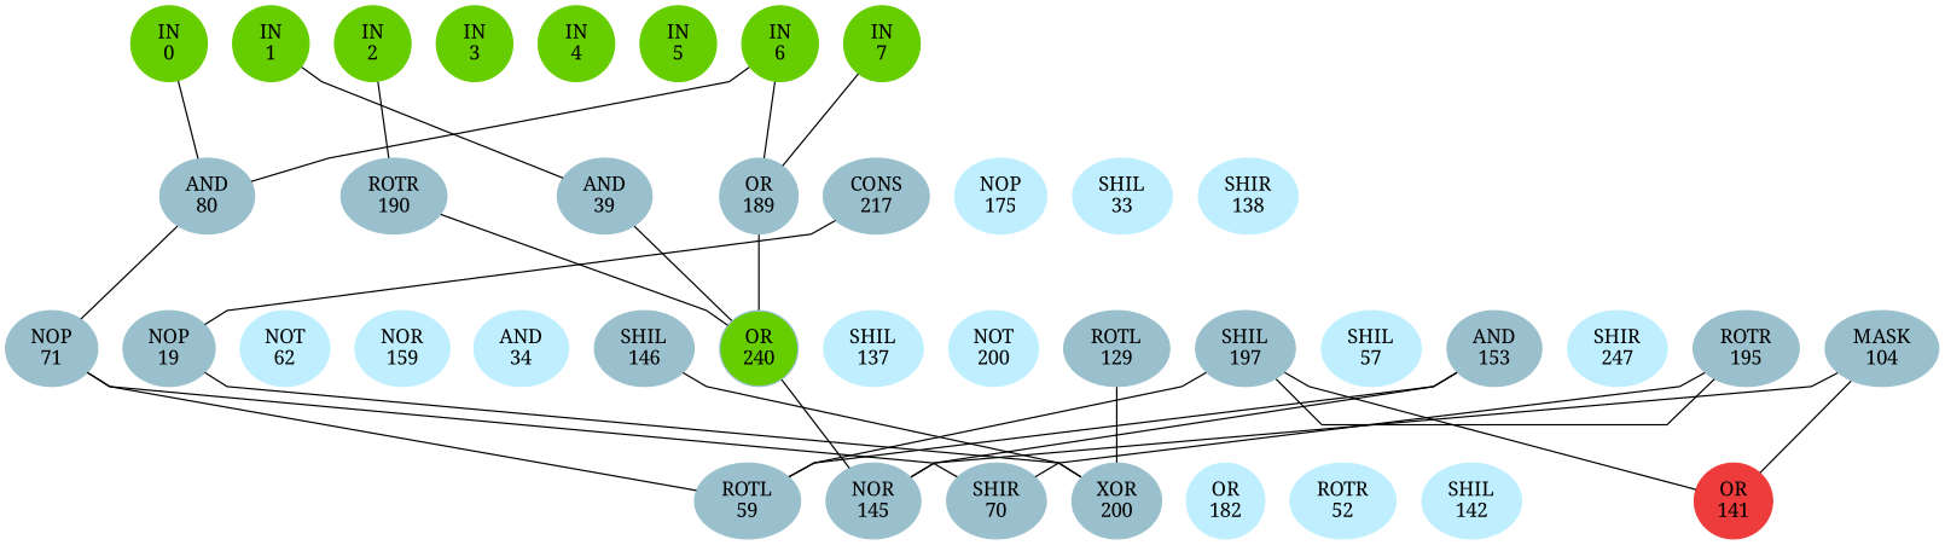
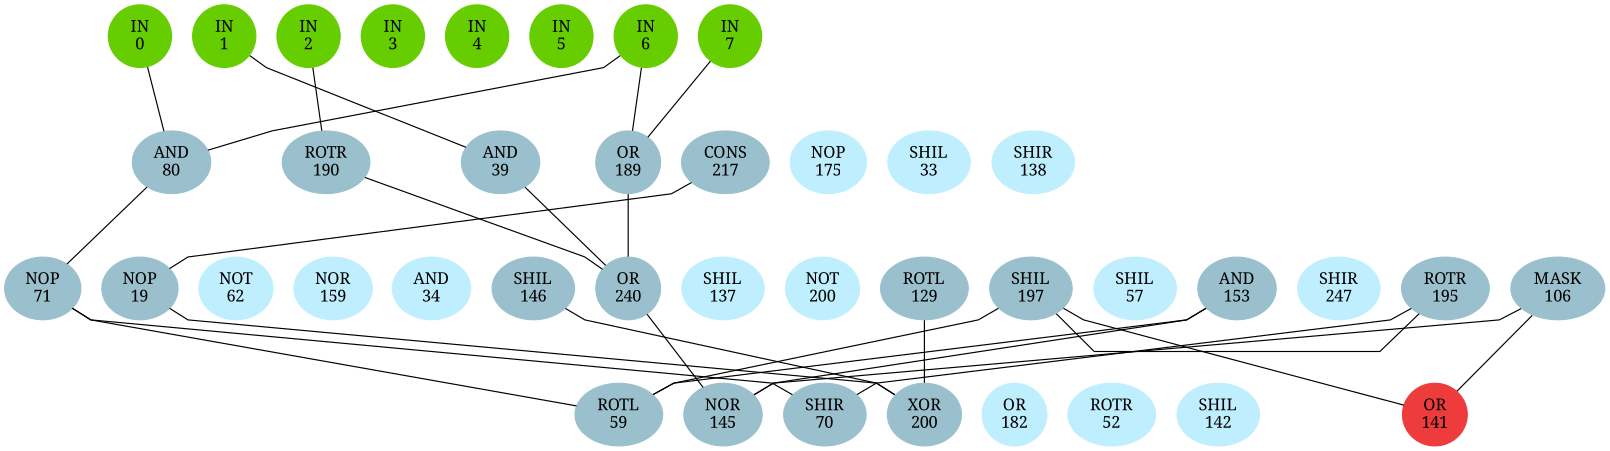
  graph {
    fontname="Noto Serif"
    ordering=out
    rankdir=BT
    ranksep=0.75
    splines=polyline
    node [color=lightblue3 fontname="Noto Serif" style=filled]
    edge [fontname="Noto Serif" style=invis]
    n1 [color=chartreuse3 label="IN\n0"]
    n2 [color=chartreuse3 label="IN\n1"]
    n3 [color=chartreuse3 label="IN\n2"]
    n4 [color=chartreuse3 label="IN\n3"]
    n5 [color=chartreuse3 label="IN\n4"]
    n6 [color=chartreuse3 label="IN\n5"]
    n7 [color=chartreuse3 label="IN\n6"]
    n8 [color=chartreuse3 label="IN\n7"]
    n9 [label="AND\n80"]
    n10 [label="ROTR\n190"]
    n11 [label="AND\n39"]
    n12 [label="OR\n189"]
    n13 [label="CONS\n217"]
    n14 [color=lightblue1 label="NOP\n175"]
    n15 [color=lightblue1 label="SHIL\n33"]
    n16 [color=lightblue1 label="SHIR\n138"]
    n17 [label="NOP\n71"]
    n18 [label="NOP\n19"]
    n19 [color=lightblue1 label="NOT\n62"]
    n20 [color=lightblue1 label="NOR\n159"]
    n21 [color=lightblue1 label="AND\n34"]
    n22 [label="SHIL\n146"]
-   n23 [label="OR\n240" fillcolor=chartreuse3]
+   n23 [label="OR\n240"]
    n24 [color=lightblue1 label="SHIL\n137"]
    n25 [label="ROTL\n59"]
    n26 [label="NOR\n145"]
    n27 [label="SHIR\n70"]
    n28 [label="XOR\n200"]
    n29 [color=lightblue1 label="OR\n182"]
    n30 [color=lightblue1 label="ROTR\n52"]
    n31 [color=lightblue1 label="SHIL\n142"]
    n32 [color=lightblue1 label="NOT\n200"]
    n33 [label="ROTL\n129"]
    n34 [label="SHIL\n197"]
    n35 [color=lightblue1 label="SHIL\n57"]
    n36 [label="AND\n153"]
    n37 [color=lightblue1 label="SHIR\n247"]
    n38 [label="ROTR\n195"]
-   n39 [label="MASK\n104"]
+   n39 [label="MASK\n106"]
    n40 [color=brown2 label="OR\n141"]
    subgraph sub_1 {
      rank=same
      n1
      n2
      n3
      n4
      n5
      n6
      n7
      n8
    }
    subgraph sub_2 {
      rank=same
      n9
      n10
      n11
      n12
      n13
      n14
      n15
      n16
    }
    subgraph sub_3 {
      rank=same
      n17
      n18
      n19
      n20
      n21
      n22
      n23
      n24
    }
    subgraph sub_4 {
      rank=same
      n25
      n26
      n27
      n28
      n29
      n30
      n31
    }
    subgraph sub_5 {
      rank=same
      n32
      n33
      n34
      n35
      n36
      n37
      n38
      n39
    }
    subgraph sub_6 {
      rank=same
      n40
    }
    n1 -- n2
    n2 -- n3
    n3 -- n4
    n4 -- n5
    n5 -- n6
    n6 -- n7
    n7 -- n8
    n9 -- n1 [style=solid]
    n9 -- n7 [style=solid]
    n9 -- n10
    n10 -- n3 [style=solid]
    n10 -- n11
    n11 -- n2 [style=solid]
    n11 -- n12
    n12 -- n7 [style=solid]
    n12 -- n8 [style=solid]
    n12 -- n13
    n13 -- n14
    n14 -- n15
    n15 -- n16
    n17 -- n9 [style=solid]
    n17 -- n18
    n18 -- n13 [style=solid]
    n18 -- n19
    n19 -- n20
    n20 -- n21
    n21 -- n22
    n22 -- n23
    n23 -- n10 [style=solid]
    n23 -- n11 [style=solid]
    n23 -- n12 [style=solid]
    n23 -- n24
    n25 -- n17 [style=solid]
    n25 -- n26
    n26 -- n23 [style=solid]
    n26 -- n27
    n26 -- n36 [style=solid]
    n27 -- n17 [style=solid]
    n27 -- n28
    n28 -- n18 [style=solid]
    n28 -- n22 [style=solid]
    n28 -- n29
    n29 -- n30
    n30 -- n31
    n32 -- n33
    n33 -- n28 [style=solid]
    n33 -- n34
    n34 -- n25 [style=solid]
    n34 -- n35
    n34 -- n38 [style=solid]
    n35 -- n36
    n36 -- n25 [style=solid]
    n36 -- n37
    n37 -- n38
    n38 -- n27 [style=solid]
    n38 -- n39
    n39 -- n26 [style=solid]
    n40 -- n34 [style=solid]
    n40 -- n39 [style=solid]
    n40 -- n40
  }
